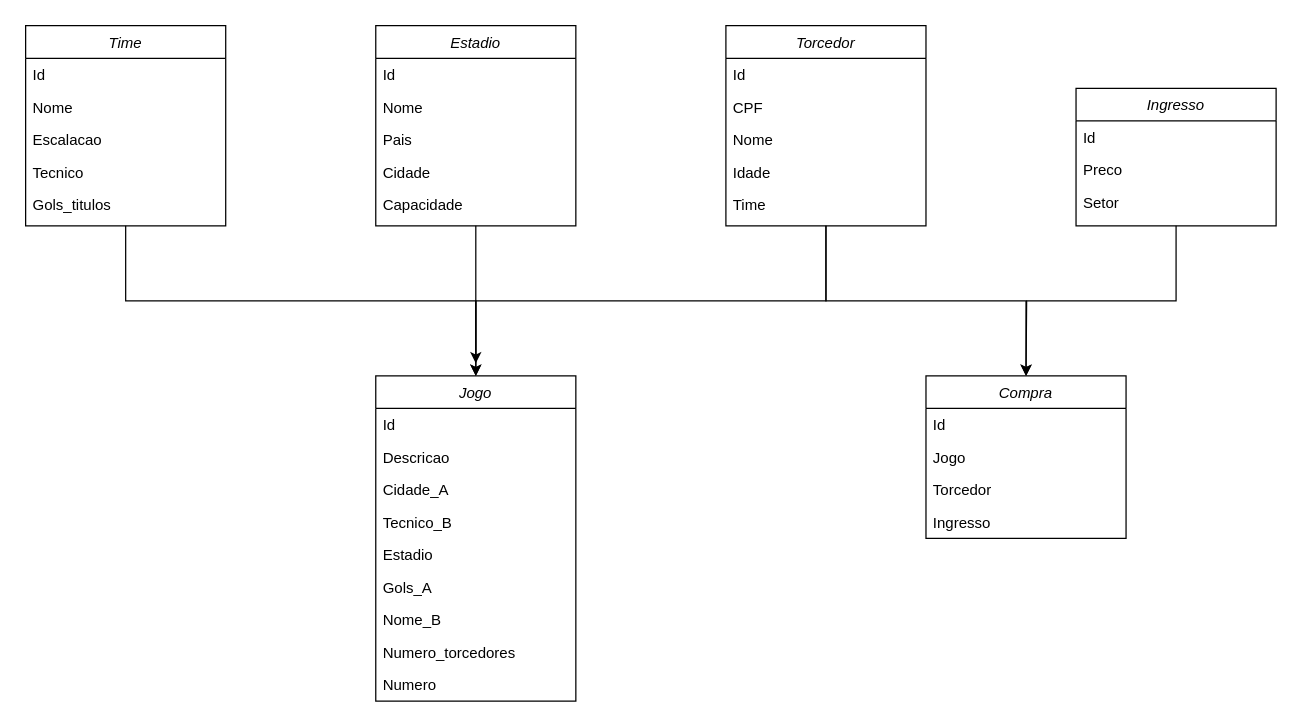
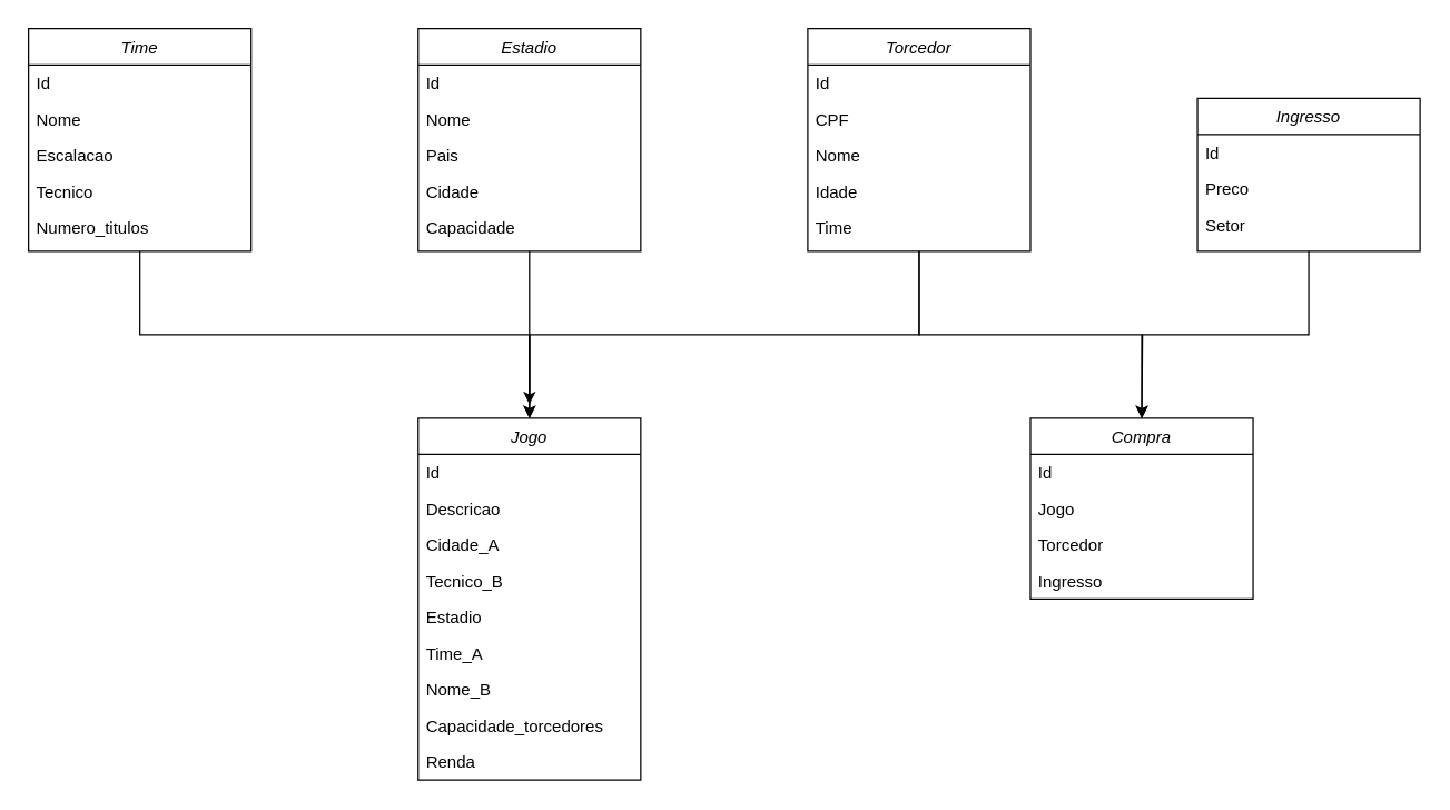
  <mxCell id="0" />
  <mxCell id="1" parent="0" />
  <mxCell id="2" style="edgeStyle=orthogonalEdgeStyle;rounded=0;orthogonalLoop=1;jettySize=auto;html=1;exitX=0.5;exitY=1;exitDx=0;exitDy=0;" edge="1" parent="1" source="4"><mxGeometry relative="1" as="geometry"><mxPoint x="380" y="290" as="targetPoint" /></mxGeometry></mxCell>
  <mxCell id="3" style="edgeStyle=orthogonalEdgeStyle;rounded=0;orthogonalLoop=1;jettySize=auto;html=1;exitX=0.5;exitY=1;exitDx=0;exitDy=0;entryX=0.5;entryY=0;entryDx=0;entryDy=0;" edge="1" parent="1" source="18" target="25"><mxGeometry relative="1" as="geometry" /></mxCell>
  <mxCell id="4" value="Estadio" style="swimlane;fontStyle=2;align=center;verticalAlign=top;childLayout=stackLayout;horizontal=1;startSize=26;horizontalStack=0;resizeParent=1;resizeLast=0;collapsible=1;marginBottom=0;rounded=0;shadow=0;strokeWidth=1;" vertex="1" parent="1"><mxGeometry x="300" y="20" width="160" height="160" as="geometry"><mxRectangle x="230" y="140" width="160" height="26" as="alternateBounds" /></mxGeometry></mxCell>
  <mxCell id="5" value="Id" style="text;align=left;verticalAlign=top;spacingLeft=4;spacingRight=4;overflow=hidden;rotatable=0;points=[[0,0.5],[1,0.5]];portConstraint=eastwest;rounded=0;shadow=0;html=0;" vertex="1" parent="4"><mxGeometry y="26" width="160" height="26" as="geometry" /></mxCell>
  <mxCell id="6" value="Nome" style="text;align=left;verticalAlign=top;spacingLeft=4;spacingRight=4;overflow=hidden;rotatable=0;points=[[0,0.5],[1,0.5]];portConstraint=eastwest;rounded=0;shadow=0;html=0;" vertex="1" parent="4"><mxGeometry y="52" width="160" height="26" as="geometry" /></mxCell>
  <mxCell id="7" value="Pais" style="text;align=left;verticalAlign=top;spacingLeft=4;spacingRight=4;overflow=hidden;rotatable=0;points=[[0,0.5],[1,0.5]];portConstraint=eastwest;rounded=0;shadow=0;html=0;" vertex="1" parent="4"><mxGeometry y="78" width="160" height="26" as="geometry" /></mxCell>
  <mxCell id="8" value="Cidade" style="text;align=left;verticalAlign=top;spacingLeft=4;spacingRight=4;overflow=hidden;rotatable=0;points=[[0,0.5],[1,0.5]];portConstraint=eastwest;rounded=0;shadow=0;html=0;" vertex="1" parent="4"><mxGeometry y="104" width="160" height="26" as="geometry" /></mxCell>
  <mxCell id="9" value="Capacidade" style="text;align=left;verticalAlign=top;spacingLeft=4;spacingRight=4;overflow=hidden;rotatable=0;points=[[0,0.5],[1,0.5]];portConstraint=eastwest;rounded=0;shadow=0;html=0;" vertex="1" parent="4"><mxGeometry y="130" width="160" height="26" as="geometry" /></mxCell>
  <mxCell id="10" style="edgeStyle=orthogonalEdgeStyle;rounded=0;orthogonalLoop=1;jettySize=auto;html=1;exitX=0.5;exitY=1;exitDx=0;exitDy=0;entryX=0.5;entryY=0;entryDx=0;entryDy=0;" edge="1" parent="1" source="12" target="25"><mxGeometry relative="1" as="geometry" /></mxCell>
  <mxCell id="11" style="edgeStyle=orthogonalEdgeStyle;rounded=0;orthogonalLoop=1;jettySize=auto;html=1;exitX=0.5;exitY=1;exitDx=0;exitDy=0;entryX=0.5;entryY=0;entryDx=0;entryDy=0;" edge="1" parent="1" source="12" target="35"><mxGeometry relative="1" as="geometry" /></mxCell>
  <mxCell id="12" value="Torcedor" style="swimlane;fontStyle=2;align=center;verticalAlign=top;childLayout=stackLayout;horizontal=1;startSize=26;horizontalStack=0;resizeParent=1;resizeLast=0;collapsible=1;marginBottom=0;rounded=0;shadow=0;strokeWidth=1;" vertex="1" parent="1"><mxGeometry x="580" y="20" width="160" height="160" as="geometry"><mxRectangle x="230" y="140" width="160" height="26" as="alternateBounds" /></mxGeometry></mxCell>
  <mxCell id="13" value="Id" style="text;align=left;verticalAlign=top;spacingLeft=4;spacingRight=4;overflow=hidden;rotatable=0;points=[[0,0.5],[1,0.5]];portConstraint=eastwest;rounded=0;shadow=0;html=0;" vertex="1" parent="12"><mxGeometry y="26" width="160" height="26" as="geometry" /></mxCell>
  <mxCell id="14" value="CPF" style="text;align=left;verticalAlign=top;spacingLeft=4;spacingRight=4;overflow=hidden;rotatable=0;points=[[0,0.5],[1,0.5]];portConstraint=eastwest;rounded=0;shadow=0;html=0;" vertex="1" parent="12"><mxGeometry y="52" width="160" height="26" as="geometry" /></mxCell>
  <mxCell id="15" value="Nome" style="text;align=left;verticalAlign=top;spacingLeft=4;spacingRight=4;overflow=hidden;rotatable=0;points=[[0,0.5],[1,0.5]];portConstraint=eastwest;rounded=0;shadow=0;html=0;" vertex="1" parent="12"><mxGeometry y="78" width="160" height="26" as="geometry" /></mxCell>
  <mxCell id="16" value="Idade" style="text;align=left;verticalAlign=top;spacingLeft=4;spacingRight=4;overflow=hidden;rotatable=0;points=[[0,0.5],[1,0.5]];portConstraint=eastwest;rounded=0;shadow=0;html=0;" vertex="1" parent="12"><mxGeometry y="104" width="160" height="26" as="geometry" /></mxCell>
  <mxCell id="17" value="Time" style="text;align=left;verticalAlign=top;spacingLeft=4;spacingRight=4;overflow=hidden;rotatable=0;points=[[0,0.5],[1,0.5]];portConstraint=eastwest;rounded=0;shadow=0;html=0;" vertex="1" parent="12"><mxGeometry y="130" width="160" height="26" as="geometry" /></mxCell>
  <mxCell id="18" value="Time" style="swimlane;fontStyle=2;align=center;verticalAlign=top;childLayout=stackLayout;horizontal=1;startSize=26;horizontalStack=0;resizeParent=1;resizeLast=0;collapsible=1;marginBottom=0;rounded=0;shadow=0;strokeWidth=1;" vertex="1" parent="1"><mxGeometry x="20" y="20" width="160" height="160" as="geometry"><mxRectangle x="230" y="140" width="160" height="26" as="alternateBounds" /></mxGeometry></mxCell>
  <mxCell id="19" value="Id" style="text;align=left;verticalAlign=top;spacingLeft=4;spacingRight=4;overflow=hidden;rotatable=0;points=[[0,0.5],[1,0.5]];portConstraint=eastwest;rounded=0;shadow=0;html=0;" vertex="1" parent="18"><mxGeometry y="26" width="160" height="26" as="geometry" /></mxCell>
  <mxCell id="20" value="Nome" style="text;align=left;verticalAlign=top;spacingLeft=4;spacingRight=4;overflow=hidden;rotatable=0;points=[[0,0.5],[1,0.5]];portConstraint=eastwest;rounded=0;shadow=0;html=0;" vertex="1" parent="18"><mxGeometry y="52" width="160" height="26" as="geometry" /></mxCell>
  <mxCell id="21" value="Escalacao" style="text;align=left;verticalAlign=top;spacingLeft=4;spacingRight=4;overflow=hidden;rotatable=0;points=[[0,0.5],[1,0.5]];portConstraint=eastwest;rounded=0;shadow=0;html=0;" vertex="1" parent="18"><mxGeometry y="78" width="160" height="26" as="geometry" /></mxCell>
  <mxCell id="22" value="Tecnico" style="text;align=left;verticalAlign=top;spacingLeft=4;spacingRight=4;overflow=hidden;rotatable=0;points=[[0,0.5],[1,0.5]];portConstraint=eastwest;rounded=0;shadow=0;html=0;" vertex="1" parent="18"><mxGeometry y="104" width="160" height="26" as="geometry" /></mxCell>
- <mxCell id="23" value="Gols_titulos" style="text;align=left;verticalAlign=top;spacingLeft=4;spacingRight=4;overflow=hidden;rotatable=0;points=[[0,0.5],[1,0.5]];portConstraint=eastwest;rounded=0;shadow=0;html=0;" vertex="1" parent="18"><mxGeometry y="130" width="160" height="26" as="geometry" /></mxCell>
+ <mxCell id="23" value="Numero_titulos" style="text;align=left;verticalAlign=top;spacingLeft=4;spacingRight=4;overflow=hidden;rotatable=0;points=[[0,0.5],[1,0.5]];portConstraint=eastwest;rounded=0;shadow=0;html=0;" vertex="1" parent="18"><mxGeometry y="130" width="160" height="26" as="geometry" /></mxCell>
  <mxCell id="24" style="edgeStyle=orthogonalEdgeStyle;rounded=0;orthogonalLoop=1;jettySize=auto;html=1;exitX=0.5;exitY=1;exitDx=0;exitDy=0;" edge="1" parent="1" source="40"><mxGeometry relative="1" as="geometry"><mxPoint x="820" y="300" as="targetPoint" /></mxGeometry></mxCell>
  <mxCell id="25" value="Jogo" style="swimlane;fontStyle=2;align=center;verticalAlign=top;childLayout=stackLayout;horizontal=1;startSize=26;horizontalStack=0;resizeParent=1;resizeLast=0;collapsible=1;marginBottom=0;rounded=0;shadow=0;strokeWidth=1;" vertex="1" parent="1"><mxGeometry x="300" y="300" width="160" height="260" as="geometry"><mxRectangle x="230" y="140" width="160" height="26" as="alternateBounds" /></mxGeometry></mxCell>
  <mxCell id="26" value="Id" style="text;align=left;verticalAlign=top;spacingLeft=4;spacingRight=4;overflow=hidden;rotatable=0;points=[[0,0.5],[1,0.5]];portConstraint=eastwest;rounded=0;shadow=0;html=0;" vertex="1" parent="25"><mxGeometry y="26" width="160" height="26" as="geometry" /></mxCell>
  <mxCell id="27" value="Descricao" style="text;align=left;verticalAlign=top;spacingLeft=4;spacingRight=4;overflow=hidden;rotatable=0;points=[[0,0.5],[1,0.5]];portConstraint=eastwest;rounded=0;shadow=0;html=0;" vertex="1" parent="25"><mxGeometry y="52" width="160" height="26" as="geometry" /></mxCell>
  <mxCell id="28" value="Cidade_A" style="text;align=left;verticalAlign=top;spacingLeft=4;spacingRight=4;overflow=hidden;rotatable=0;points=[[0,0.5],[1,0.5]];portConstraint=eastwest;rounded=0;shadow=0;html=0;" vertex="1" parent="25"><mxGeometry y="78" width="160" height="26" as="geometry" /></mxCell>
  <mxCell id="29" value="Tecnico_B" style="text;align=left;verticalAlign=top;spacingLeft=4;spacingRight=4;overflow=hidden;rotatable=0;points=[[0,0.5],[1,0.5]];portConstraint=eastwest;rounded=0;shadow=0;html=0;" vertex="1" parent="25"><mxGeometry y="104" width="160" height="26" as="geometry" /></mxCell>
  <mxCell id="30" value="Estadio" style="text;align=left;verticalAlign=top;spacingLeft=4;spacingRight=4;overflow=hidden;rotatable=0;points=[[0,0.5],[1,0.5]];portConstraint=eastwest;rounded=0;shadow=0;html=0;" vertex="1" parent="25"><mxGeometry y="130" width="160" height="26" as="geometry" /></mxCell>
- <mxCell id="31" value="Gols_A" style="text;align=left;verticalAlign=top;spacingLeft=4;spacingRight=4;overflow=hidden;rotatable=0;points=[[0,0.5],[1,0.5]];portConstraint=eastwest;rounded=0;shadow=0;html=0;" vertex="1" parent="25"><mxGeometry y="156" width="160" height="26" as="geometry" /></mxCell>
+ <mxCell id="31" value="Time_A" style="text;align=left;verticalAlign=top;spacingLeft=4;spacingRight=4;overflow=hidden;rotatable=0;points=[[0,0.5],[1,0.5]];portConstraint=eastwest;rounded=0;shadow=0;html=0;" vertex="1" parent="25"><mxGeometry y="156" width="160" height="26" as="geometry" /></mxCell>
  <mxCell id="32" value="Nome_B" style="text;align=left;verticalAlign=top;spacingLeft=4;spacingRight=4;overflow=hidden;rotatable=0;points=[[0,0.5],[1,0.5]];portConstraint=eastwest;rounded=0;shadow=0;html=0;" vertex="1" parent="25"><mxGeometry y="182" width="160" height="26" as="geometry" /></mxCell>
- <mxCell id="33" value="Numero_torcedores" style="text;align=left;verticalAlign=top;spacingLeft=4;spacingRight=4;overflow=hidden;rotatable=0;points=[[0,0.5],[1,0.5]];portConstraint=eastwest;rounded=0;shadow=0;html=0;" vertex="1" parent="25"><mxGeometry y="208" width="160" height="26" as="geometry" /></mxCell>
- <mxCell id="34" value="Numero" style="text;align=left;verticalAlign=top;spacingLeft=4;spacingRight=4;overflow=hidden;rotatable=0;points=[[0,0.5],[1,0.5]];portConstraint=eastwest;rounded=0;shadow=0;html=0;" vertex="1" parent="25"><mxGeometry y="234" width="160" height="26" as="geometry" /></mxCell>
+ <mxCell id="33" value="Capacidade_torcedores" style="text;align=left;verticalAlign=top;spacingLeft=4;spacingRight=4;overflow=hidden;rotatable=0;points=[[0,0.5],[1,0.5]];portConstraint=eastwest;rounded=0;shadow=0;html=0;" vertex="1" parent="25"><mxGeometry y="208" width="160" height="26" as="geometry" /></mxCell>
+ <mxCell id="34" value="Renda" style="text;align=left;verticalAlign=top;spacingLeft=4;spacingRight=4;overflow=hidden;rotatable=0;points=[[0,0.5],[1,0.5]];portConstraint=eastwest;rounded=0;shadow=0;html=0;" vertex="1" parent="25"><mxGeometry y="234" width="160" height="26" as="geometry" /></mxCell>
  <mxCell id="35" value="Compra" style="swimlane;fontStyle=2;align=center;verticalAlign=top;childLayout=stackLayout;horizontal=1;startSize=26;horizontalStack=0;resizeParent=1;resizeLast=0;collapsible=1;marginBottom=0;rounded=0;shadow=0;strokeWidth=1;" vertex="1" parent="1"><mxGeometry x="740" y="300" width="160" height="130" as="geometry"><mxRectangle x="230" y="140" width="160" height="26" as="alternateBounds" /></mxGeometry></mxCell>
  <mxCell id="36" value="Id" style="text;align=left;verticalAlign=top;spacingLeft=4;spacingRight=4;overflow=hidden;rotatable=0;points=[[0,0.5],[1,0.5]];portConstraint=eastwest;rounded=0;shadow=0;html=0;" vertex="1" parent="35"><mxGeometry y="26" width="160" height="26" as="geometry" /></mxCell>
  <mxCell id="37" value="Jogo" style="text;align=left;verticalAlign=top;spacingLeft=4;spacingRight=4;overflow=hidden;rotatable=0;points=[[0,0.5],[1,0.5]];portConstraint=eastwest;rounded=0;shadow=0;html=0;" vertex="1" parent="35"><mxGeometry y="52" width="160" height="26" as="geometry" /></mxCell>
  <mxCell id="38" value="Torcedor" style="text;align=left;verticalAlign=top;spacingLeft=4;spacingRight=4;overflow=hidden;rotatable=0;points=[[0,0.5],[1,0.5]];portConstraint=eastwest;rounded=0;shadow=0;html=0;" vertex="1" parent="35"><mxGeometry y="78" width="160" height="26" as="geometry" /></mxCell>
  <mxCell id="39" value="Ingresso" style="text;align=left;verticalAlign=top;spacingLeft=4;spacingRight=4;overflow=hidden;rotatable=0;points=[[0,0.5],[1,0.5]];portConstraint=eastwest;rounded=0;shadow=0;html=0;" vertex="1" parent="35"><mxGeometry y="104" width="160" height="26" as="geometry" /></mxCell>
  <mxCell id="40" value="Ingresso" style="swimlane;fontStyle=2;align=center;verticalAlign=top;childLayout=stackLayout;horizontal=1;startSize=26;horizontalStack=0;resizeParent=1;resizeLast=0;collapsible=1;marginBottom=0;rounded=0;shadow=0;strokeWidth=1;" vertex="1" parent="1"><mxGeometry x="860" y="70" width="160" height="110" as="geometry"><mxRectangle x="230" y="140" width="160" height="26" as="alternateBounds" /></mxGeometry></mxCell>
  <mxCell id="41" value="Id" style="text;align=left;verticalAlign=top;spacingLeft=4;spacingRight=4;overflow=hidden;rotatable=0;points=[[0,0.5],[1,0.5]];portConstraint=eastwest;rounded=0;shadow=0;html=0;" vertex="1" parent="40"><mxGeometry y="26" width="160" height="26" as="geometry" /></mxCell>
  <mxCell id="42" value="Preco" style="text;align=left;verticalAlign=top;spacingLeft=4;spacingRight=4;overflow=hidden;rotatable=0;points=[[0,0.5],[1,0.5]];portConstraint=eastwest;rounded=0;shadow=0;html=0;" vertex="1" parent="40"><mxGeometry y="52" width="160" height="26" as="geometry" /></mxCell>
  <mxCell id="43" value="Setor" style="text;align=left;verticalAlign=top;spacingLeft=4;spacingRight=4;overflow=hidden;rotatable=0;points=[[0,0.5],[1,0.5]];portConstraint=eastwest;rounded=0;shadow=0;html=0;" vertex="1" parent="40"><mxGeometry y="78" width="160" height="26" as="geometry" /></mxCell>
